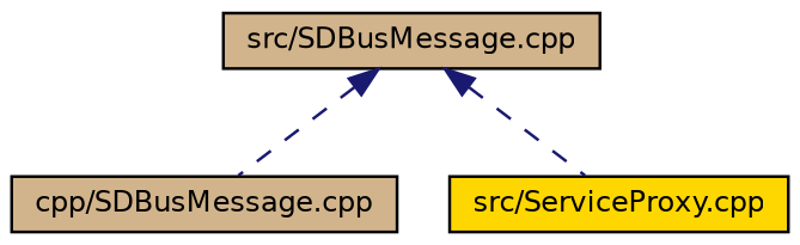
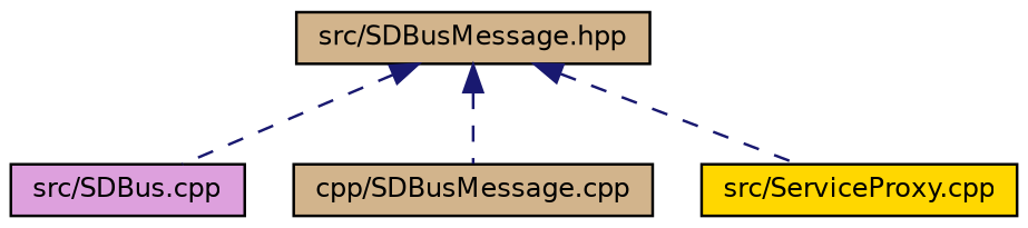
  digraph {
    node [color=black fillcolor=tan fontname=Helvetica fontsize=10 shape=record style=filled]
    edge [color=midnightblue dir=back fontname=Helvetica fontsize=10 labelfontname=Helvetica labelfontsize=10 style=dashed]
-   n1 [fontcolor=black height=0.2 label="src/SDBusMessage.cpp" width=0.4]
+   n1 [fontcolor=black height=0.2 label="src/SDBusMessage.hpp" width=0.4]
+   n2 [fillcolor=plum height=0.2 label="src/SDBus.cpp" width=0.4]
    n3 [height=0.2 label="cpp/SDBusMessage.cpp" width=0.4]
    n4 [fillcolor=gold height=0.2 label="src/ServiceProxy.cpp" width=0.4]
+   n1 -> n2
    n1 -> n3
    n1 -> n4
  }
